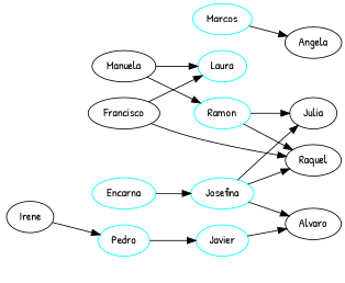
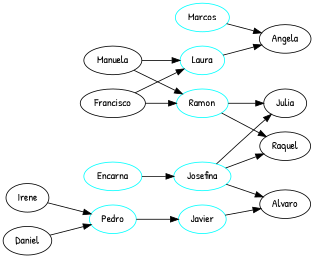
  strict digraph {
    fontname="Patrick Hand"
    rankdir=LR
    node [fontname="Patrick Hand"]
    edge [color=black fontname="Patrick Hand"]
    n1 [label=Francisco]
    n2 [color=cyan label=Laura]
    n3 [color=cyan label=Ramon]
    n4 [label=Angela]
    n5 [label=Raquel]
    n6 [label=Julia]
    n7 [label=Manuela]
    n8 [color=cyan label=Marcos]
    n9 [label=Irene]
    n10 [color=cyan label=Pedro]
    n11 [color=cyan label=Javier]
+   n12 [label=Daniel]
    n13 [color=cyan label=Josefina]
    n14 [label=Alvaro]
    n15 [color=cyan label=Encarna]
    n1 -> n2
-   n1 -> n5
+   n1 -> n3
+   n2 -> n4
    n3 -> n5
    n3 -> n6
    n7 -> n2
    n7 -> n3
    n8 -> n4
    n9 -> n10
    n10 -> n11
    n11 -> n14
+   n12 -> n10
    n13 -> n5
    n13 -> n6
    n13 -> n14
    n15 -> n13
  }
